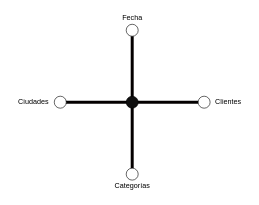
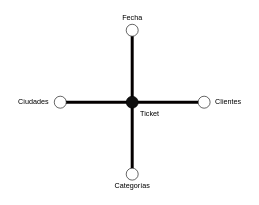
  <mxCell id="0" />
  <mxCell id="1" parent="0" />
  <mxCell id="2" value="" style="endArrow=none;html=1;rounded=0;fillColor=#a20025;strokeColor=#030000;strokeWidth=5;startArrow=none;" edge="1" parent="1" source="6"><mxGeometry width="50" height="50" relative="1" as="geometry"><mxPoint x="100" y="170" as="sourcePoint" /><mxPoint x="340" y="170" as="targetPoint" /></mxGeometry></mxCell>
  <mxCell id="3" value="" style="endArrow=none;html=1;rounded=0;fillColor=#a20025;strokeColor=#030000;strokeWidth=5;startArrow=none;" edge="1" parent="1" source="9"><mxGeometry width="50" height="50" relative="1" as="geometry"><mxPoint x="220" y="50" as="sourcePoint" /><mxPoint x="220" y="290" as="targetPoint" /></mxGeometry></mxCell>
  <mxCell id="4" value="" style="ellipse;whiteSpace=wrap;html=1;aspect=fixed;" vertex="1" parent="1"><mxGeometry x="210" y="40" width="20" height="20" as="geometry" /></mxCell>
  <mxCell id="5" value="" style="endArrow=none;html=1;rounded=0;fillColor=#a20025;strokeColor=#030000;strokeWidth=5;startArrow=none;" edge="1" parent="1" target="4"><mxGeometry width="50" height="50" relative="1" as="geometry"><mxPoint x="220" y="50" as="sourcePoint" /><mxPoint x="220" y="290" as="targetPoint" /></mxGeometry></mxCell>
  <mxCell id="6" value="" style="ellipse;whiteSpace=wrap;html=1;aspect=fixed;" vertex="1" parent="1"><mxGeometry x="330" y="160" width="20" height="20" as="geometry" /></mxCell>
  <mxCell id="7" value="" style="endArrow=none;html=1;rounded=0;fillColor=#a20025;strokeColor=#030000;strokeWidth=5;startArrow=none;" edge="1" parent="1" target="6"><mxGeometry width="50" height="50" relative="1" as="geometry"><mxPoint x="100" y="170" as="sourcePoint" /><mxPoint x="340" y="170" as="targetPoint" /></mxGeometry></mxCell>
  <mxCell id="8" value="" style="ellipse;whiteSpace=wrap;html=1;aspect=fixed;" vertex="1" parent="1"><mxGeometry x="90" y="160" width="20" height="20" as="geometry" /></mxCell>
  <mxCell id="9" value="" style="ellipse;whiteSpace=wrap;html=1;aspect=fixed;" vertex="1" parent="1"><mxGeometry x="210" y="280" width="20" height="20" as="geometry" /></mxCell>
  <mxCell id="10" value="" style="endArrow=none;html=1;rounded=0;fillColor=#a20025;strokeColor=#030000;strokeWidth=5;startArrow=none;" edge="1" parent="1" source="4" target="9"><mxGeometry width="50" height="50" relative="1" as="geometry"><mxPoint x="220" y="60" as="sourcePoint" /><mxPoint x="220" y="290" as="targetPoint" /></mxGeometry></mxCell>
+ <mxCell id="11" value="Ticket" style="text;html=1;align=center;verticalAlign=middle;resizable=0;points=[];autosize=1;strokeColor=none;fillColor=none;" vertex="1" parent="1"><mxGeometry x="224" y="180" width="50" height="20" as="geometry" /></mxCell>
  <mxCell id="12" value="" style="ellipse;whiteSpace=wrap;html=1;aspect=fixed;fillColor=#0F0F0F;" vertex="1" parent="1"><mxGeometry x="210" y="160" width="20" height="20" as="geometry" /></mxCell>
  <mxCell id="13" value="Clientes" style="text;html=1;align=center;verticalAlign=middle;resizable=0;points=[];autosize=1;strokeColor=none;fillColor=none;" vertex="1" parent="1"><mxGeometry x="350" y="160" width="60" height="20" as="geometry" /></mxCell>
  <mxCell id="14" value="Categorías" style="text;html=1;align=center;verticalAlign=middle;resizable=0;points=[];autosize=1;strokeColor=none;fillColor=none;" vertex="1" parent="1"><mxGeometry x="185" y="300" width="70" height="20" as="geometry" /></mxCell>
  <mxCell id="15" value="Ciudades" style="text;html=1;align=center;verticalAlign=middle;resizable=0;points=[];autosize=1;strokeColor=none;fillColor=none;" vertex="1" parent="1"><mxGeometry x="20" y="160" width="70" height="20" as="geometry" /></mxCell>
  <mxCell id="16" value="Fecha" style="text;html=1;align=center;verticalAlign=middle;resizable=0;points=[];autosize=1;strokeColor=none;fillColor=none;" vertex="1" parent="1"><mxGeometry x="195" y="20" width="50" height="20" as="geometry" /></mxCell>
